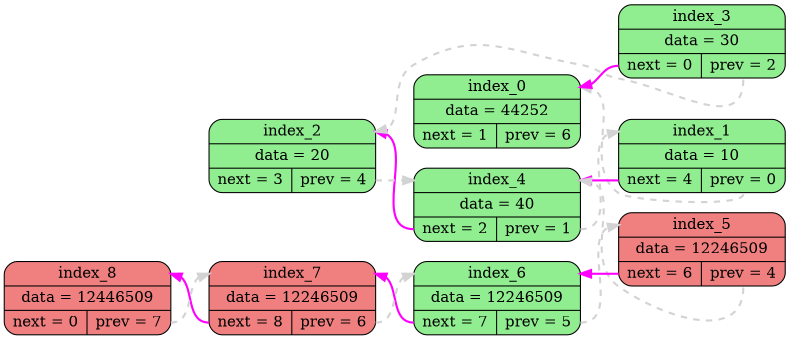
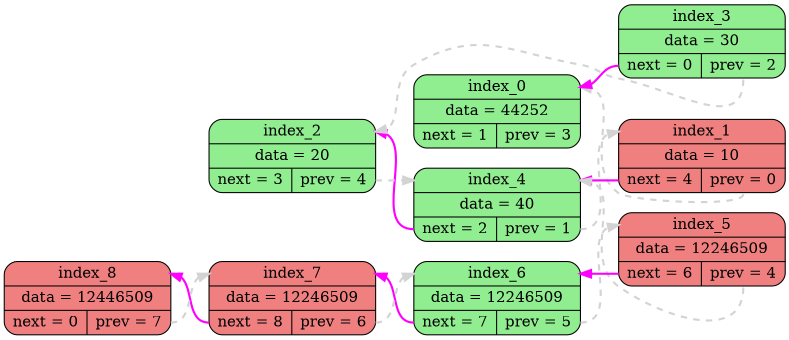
  digraph {
    rankdir=RL
    splines=true
    node [fillcolor=lightgreen shape=Mrecord style=filled]
    edge [arrowhead=normal color=lightgrey headport=h style="bold,dashed" tailport=p]
-   n1 [label="<h> index_0 | <d> data = 44252 | { <n> next = 1 | <p> prev = 6 }"]
-   n2 [label="<h> index_1 | <d> data = 10 | { <n> next = 4 | <p> prev = 0 }"]
+   n1 [label="<h> index_0 | <d> data = 44252 | { <n> next = 1 | <p> prev = 3 }"]
+   n2 [fillcolor=lightcoral label="<h> index_1 | <d> data = 10 | { <n> next = 4 | <p> prev = 0 }"]
    n3 [label="<h> index_4 | <d> data = 40 | { <n> next = 2 | <p> prev = 1 }"]
    n4 [label="<h> index_2 | <d> data = 20 | { <n> next = 3 | <p> prev = 4 }"]
    n5 [label="<h> index_3 | <d> data = 30 | { <n> next = 0 | <p> prev = 2 }"]
    n6 [fillcolor=lightcoral label="<h> index_5 | <d> data = 12246509 | { <n> next = 6 | <p> prev = 4 }"]
    n7 [label="<h> index_6 | <d> data = 12246509 | { <n> next = 7 | <p> prev = 5 }"]
    n8 [fillcolor=lightcoral label="<h> index_7 | <d> data = 12246509 | { <n> next = 8 | <p> prev = 6 }"]
    n9 [fillcolor=lightcoral label="<h> index_8 | <d> data = 12446509 | { <n> next = 0 | <p> prev = 7 }"]
    n2 -> n1
    n2 -> n3 [color=magenta style=bold tailport=n]
    n3 -> n2
    n3 -> n4 [color=magenta style=bold tailport=n]
    n4 -> n3
    n5 -> n1 [color=magenta style=bold tailport=n]
    n5 -> n4
    n6 -> n3
    n6 -> n7 [color=magenta style=bold tailport=n]
    n7 -> n6
    n7 -> n8 [color=magenta style=bold tailport=n]
    n8 -> n7
    n8 -> n9 [color=magenta style=bold tailport=n]
    n9 -> n8
  }
